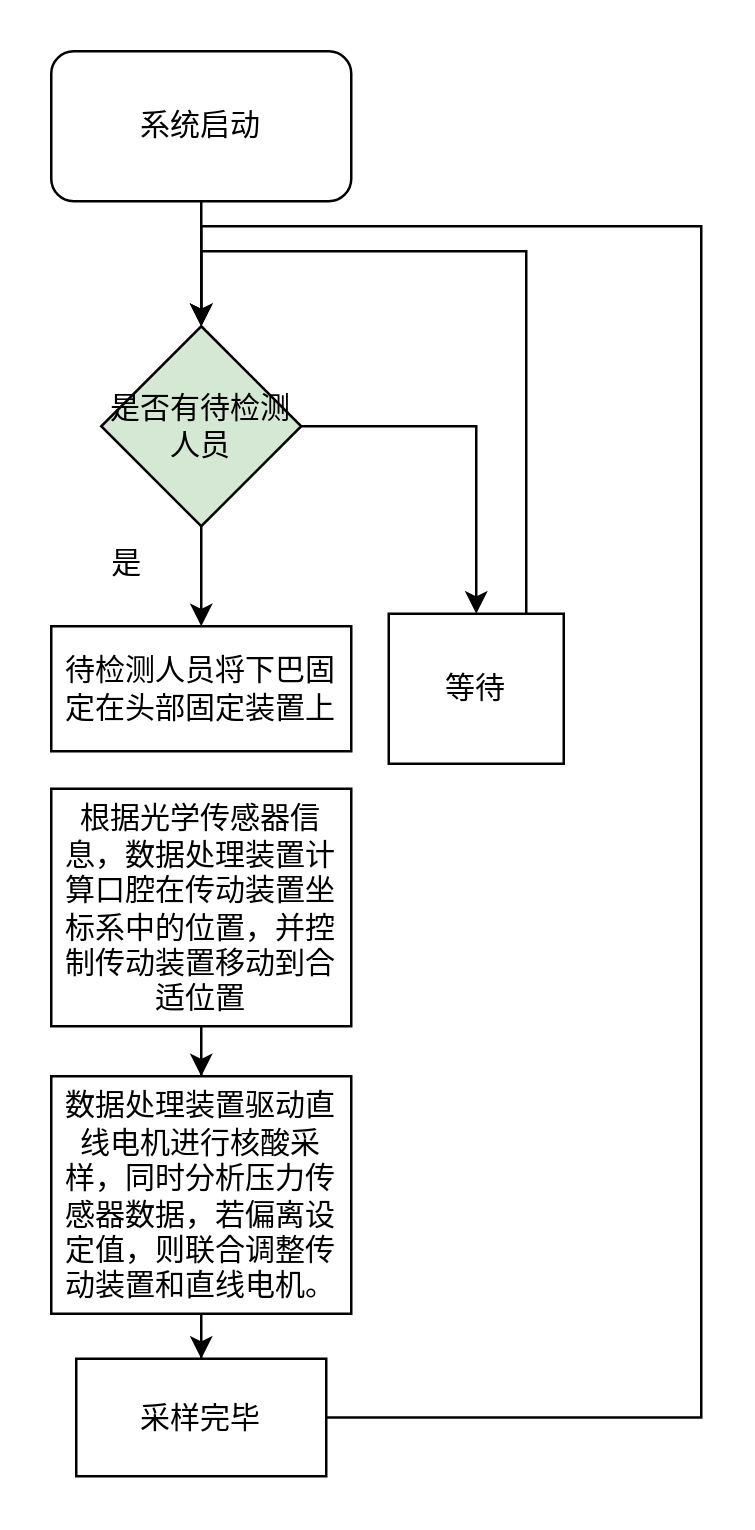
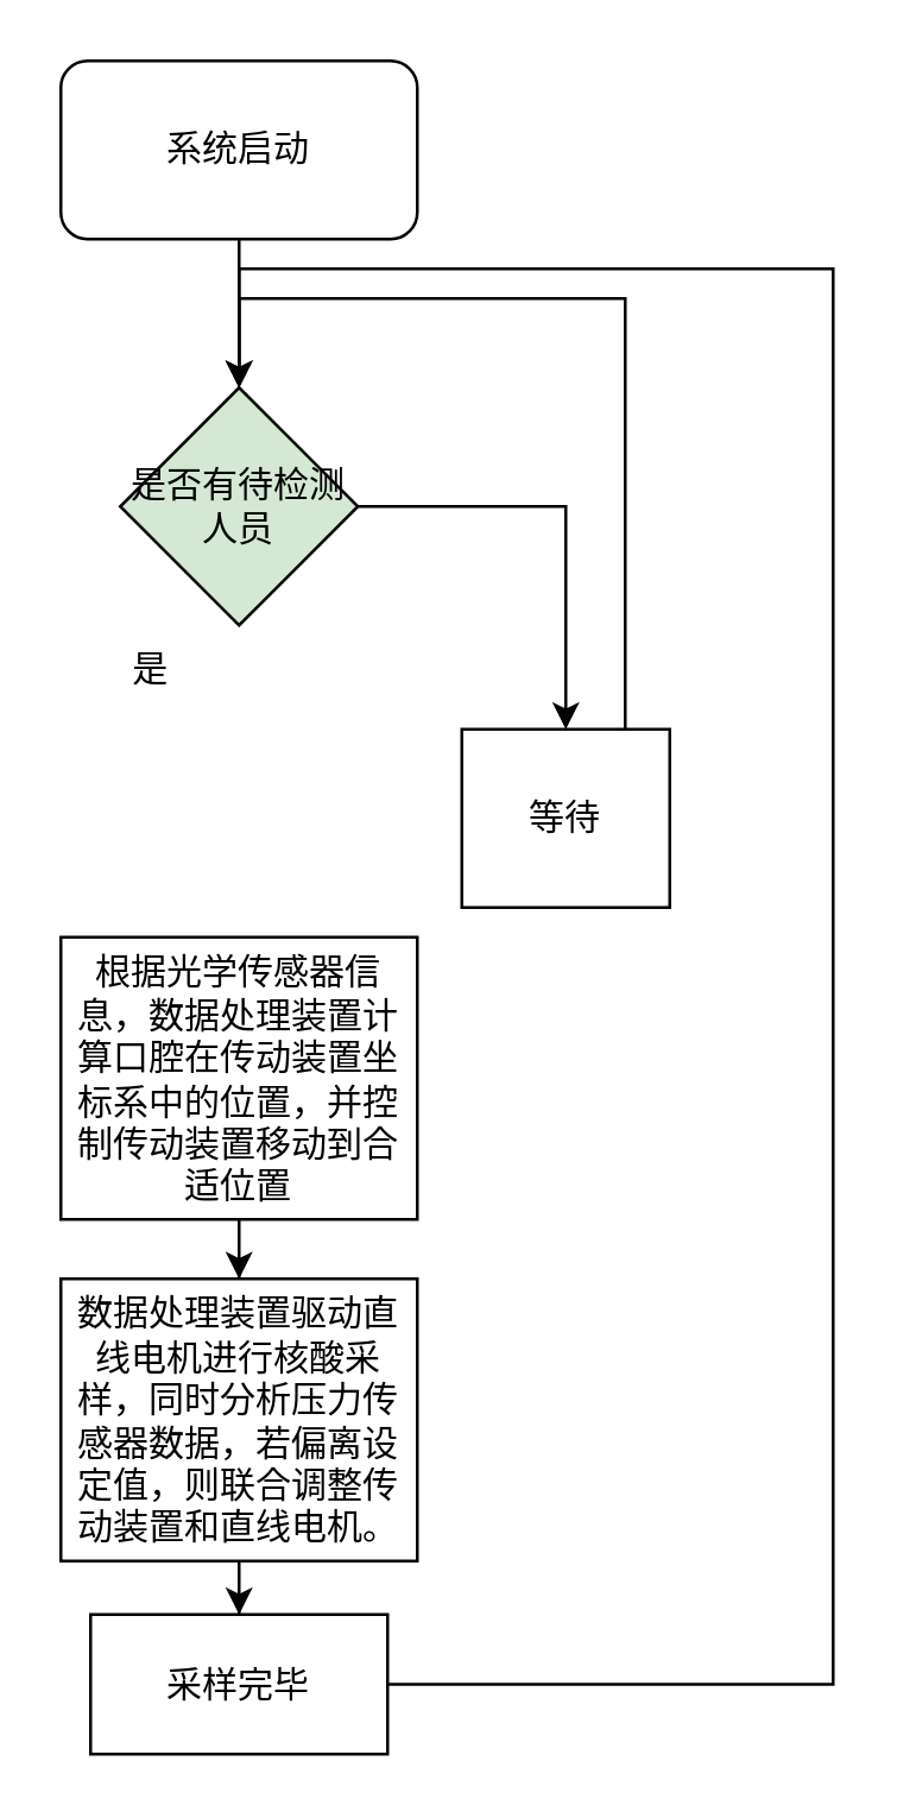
  <mxCell id="0" />
  <mxCell id="1" parent="0" />
  <mxCell id="2" style="edgeStyle=orthogonalEdgeStyle;rounded=0;orthogonalLoop=1;jettySize=auto;html=1;entryX=0.5;entryY=0;entryDx=0;entryDy=0;" edge="1" parent="1" source="3" target="6"><mxGeometry relative="1" as="geometry" /></mxCell>
  <mxCell id="3" value="系统启动" style="rounded=1;whiteSpace=wrap;html=1;" vertex="1" parent="1"><mxGeometry x="20" y="20" width="120" height="60" as="geometry" /></mxCell>
  <mxCell id="4" value="" style="edgeStyle=orthogonalEdgeStyle;rounded=0;orthogonalLoop=1;jettySize=auto;html=1;" edge="1" parent="1" source="6" target="8"><mxGeometry relative="1" as="geometry" /></mxCell>
- <mxCell id="5" value="" style="edgeStyle=orthogonalEdgeStyle;rounded=0;orthogonalLoop=1;jettySize=auto;html=1;" edge="1" parent="1" source="6" target="9"><mxGeometry relative="1" as="geometry" /></mxCell>
  <mxCell id="6" value="是否有待检测人员" style="rhombus;whiteSpace=wrap;html=1;fillColor=#d5e8d4;" vertex="1" parent="1"><mxGeometry x="40" y="130" width="80" height="80" as="geometry" /></mxCell>
  <mxCell id="7" style="edgeStyle=orthogonalEdgeStyle;rounded=0;orthogonalLoop=1;jettySize=auto;html=1;entryX=0.5;entryY=0;entryDx=0;entryDy=0;" edge="1" parent="1" source="8" target="6"><mxGeometry relative="1" as="geometry"><Array as="points"><mxPoint x="210" y="100" /><mxPoint x="80" y="100" /></Array></mxGeometry></mxCell>
  <mxCell id="8" value="等待" style="whiteSpace=wrap;html=1;" vertex="1" parent="1"><mxGeometry x="155" y="245" width="70" height="60" as="geometry" /></mxCell>
- <mxCell id="9" value="待检测人员将下巴固定在头部固定装置上" style="whiteSpace=wrap;html=1;" vertex="1" parent="1"><mxGeometry x="20" y="250" width="120" height="50" as="geometry" /></mxCell>
  <mxCell id="10" value="是" style="text;html=1;align=center;verticalAlign=middle;resizable=0;points=[];autosize=1;strokeColor=none;fillColor=none;" vertex="1" parent="1"><mxGeometry x="30" y="210" width="40" height="30" as="geometry" /></mxCell>
  <mxCell id="11" style="edgeStyle=orthogonalEdgeStyle;rounded=0;orthogonalLoop=1;jettySize=auto;html=1;" edge="1" parent="1" source="12" target="14"><mxGeometry relative="1" as="geometry" /></mxCell>
  <mxCell id="12" value="根据光学传感器信息，数据处理装置计算口腔在传动装置坐标系中的位置，并控制传动装置移动到合适位置" style="whiteSpace=wrap;html=1;" vertex="1" parent="1"><mxGeometry x="20" y="315" width="120" height="95" as="geometry" /></mxCell>
  <mxCell id="13" style="edgeStyle=orthogonalEdgeStyle;rounded=0;orthogonalLoop=1;jettySize=auto;html=1;" edge="1" parent="1" source="14" target="16"><mxGeometry relative="1" as="geometry" /></mxCell>
  <mxCell id="14" value="数据处理装置驱动直线电机进行核酸采样，同时分析压力传感器数据，若偏离设定值，则联合调整传动装置和直线电机。" style="whiteSpace=wrap;html=1;" vertex="1" parent="1"><mxGeometry x="20" y="430" width="120" height="95" as="geometry" /></mxCell>
  <mxCell id="15" style="edgeStyle=orthogonalEdgeStyle;rounded=0;orthogonalLoop=1;jettySize=auto;html=1;entryX=0.5;entryY=0;entryDx=0;entryDy=0;" edge="1" parent="1" source="16" target="6"><mxGeometry relative="1" as="geometry"><Array as="points"><mxPoint x="280" y="567" /><mxPoint x="280" y="90" /><mxPoint x="80" y="90" /></Array></mxGeometry></mxCell>
  <mxCell id="16" value="采样完毕" style="whiteSpace=wrap;html=1;" vertex="1" parent="1"><mxGeometry x="30" y="543" width="100" height="47" as="geometry" /></mxCell>
